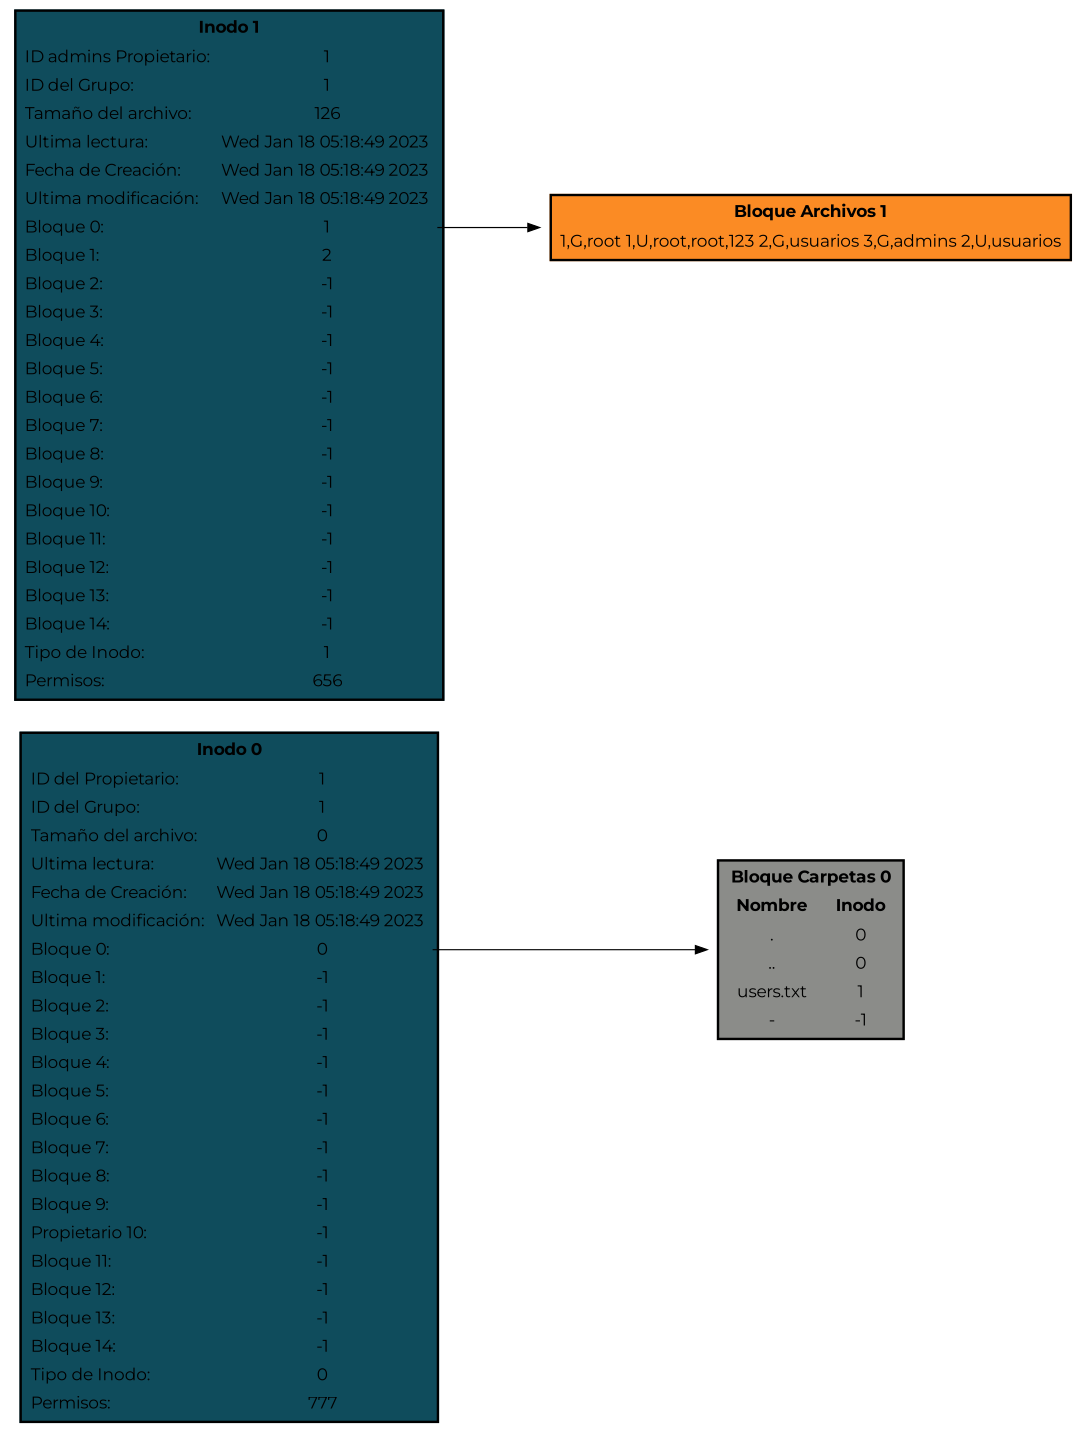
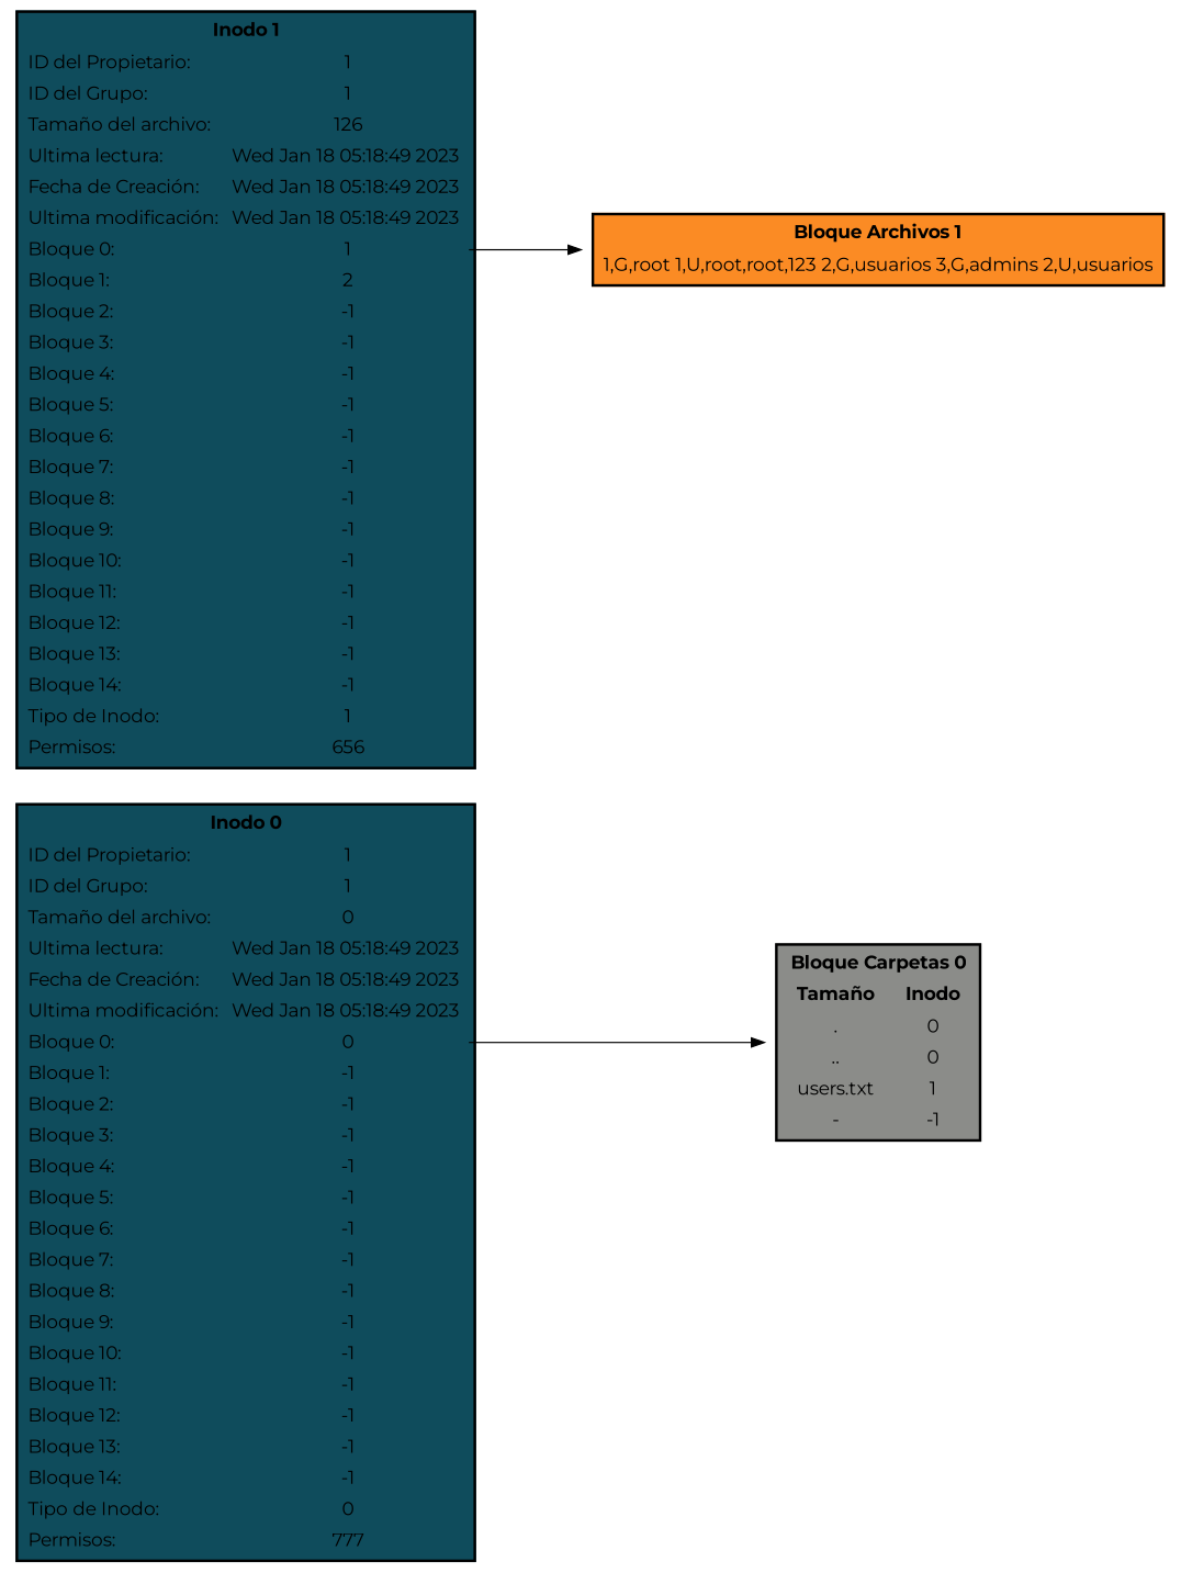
  digraph {
    fontname=Montserrat
    rankdir=LR
    node [fontname=Montserrat shape=plaintext]
    edge [fontname=Montserrat minlen=2 tailport=P0]
-   n1 [label=<<TABLE BORDER='2' CELLBORDER='0' CELLSPACING='5' BGCOLOR='#0f4c5c'> <TR><TD colspan ='2' ><b>Inodo 0</b></TD></TR> <TR><TD Align='left'>ID del Propietario:</TD><TD>1</TD></TR><TR><TD Align='left'>ID del Grupo:</TD><TD>1</TD></TR><TR><TD Align='left'>Tamaño del archivo:</TD><TD>0</TD></TR><TR><TD Align='left'>Ultima lectura:</TD><TD>Wed Jan 18 05:18:49 2023 </TD></TR><TR><TD Align='left'>Fecha de Creación:</TD><TD>Wed Jan 18 05:18:49 2023 </TD></TR><TR><TD Align='left'>Ultima modificación:</TD><TD>Wed Jan 18 05:18:49 2023 </TD></TR><TR><TD Align='left'>Bloque 0:</TD><TD PORT='P0'>0</TD></TR><TR><TD Align='left'>Bloque 1:</TD><TD PORT='P1'>-1</TD></TR><TR><TD Align='left'>Bloque 2:</TD><TD PORT='P2'>-1</TD></TR><TR><TD Align='left'>Bloque 3:</TD><TD PORT='P3'>-1</TD></TR><TR><TD Align='left'>Bloque 4:</TD><TD PORT='P4'>-1</TD></TR><TR><TD Align='left'>Bloque 5:</TD><TD PORT='P5'>-1</TD></TR><TR><TD Align='left'>Bloque 6:</TD><TD PORT='P6'>-1</TD></TR><TR><TD Align='left'>Bloque 7:</TD><TD PORT='P7'>-1</TD></TR><TR><TD Align='left'>Bloque 8:</TD><TD PORT='P8'>-1</TD></TR><TR><TD Align='left'>Bloque 9:</TD><TD PORT='P9'>-1</TD></TR><TR><TD Align='left'>Propietario 10:</TD><TD PORT='P10'>-1</TD></TR><TR><TD Align='left'>Bloque 11:</TD><TD PORT='P11'>-1</TD></TR><TR><TD Align='left'>Bloque 12:</TD><TD PORT='P12'>-1</TD></TR><TR><TD Align='left'>Bloque 13:</TD><TD PORT='P13'>-1</TD></TR><TR><TD Align='left'>Bloque 14:</TD><TD PORT='P14'>-1</TD></TR><TR><TD Align='left'>Tipo de Inodo:</TD><TD>0</TD></TR><TR><TD Align='left'>Permisos:</TD><TD>777</TD></TR></TABLE>>]
-   n2 [label=<<TABLE BORDER='2' CELLBORDER='0' CELLSPACING='5' BGCOLOR='#8b8c89'> <TR><TD colspan ='2' ><b>Bloque Carpetas 0</b></TD></TR> <TR><TD><b>Nombre</b></TD><TD><b>Inodo</b></TD></TR><TR><TD>.</TD><TD PORT='P0'>0</TD></TR><TR><TD>..</TD><TD PORT='P1'>0</TD></TR><TR><TD>users.txt</TD><TD PORT='P2'>1</TD></TR><TR><TD>-</TD><TD PORT='P3'>-1</TD></TR></TABLE>>]
-   n3 [label=<<TABLE BORDER='2' CELLBORDER='0' CELLSPACING='5' BGCOLOR='#0f4c5c'> <TR><TD colspan ='2' ><b>Inodo 1</b></TD></TR> <TR><TD Align='left'>ID admins Propietario:</TD><TD>1</TD></TR><TR><TD Align='left'>ID del Grupo:</TD><TD>1</TD></TR><TR><TD Align='left'>Tamaño del archivo:</TD><TD>126</TD></TR><TR><TD Align='left'>Ultima lectura:</TD><TD>Wed Jan 18 05:18:49 2023 </TD></TR><TR><TD Align='left'>Fecha de Creación:</TD><TD>Wed Jan 18 05:18:49 2023 </TD></TR><TR><TD Align='left'>Ultima modificación:</TD><TD>Wed Jan 18 05:18:49 2023 </TD></TR><TR><TD Align='left'>Bloque 0:</TD><TD PORT='P0'>1</TD></TR><TR><TD Align='left'>Bloque 1:</TD><TD PORT='P1'>2</TD></TR><TR><TD Align='left'>Bloque 2:</TD><TD PORT='P2'>-1</TD></TR><TR><TD Align='left'>Bloque 3:</TD><TD PORT='P3'>-1</TD></TR><TR><TD Align='left'>Bloque 4:</TD><TD PORT='P4'>-1</TD></TR><TR><TD Align='left'>Bloque 5:</TD><TD PORT='P5'>-1</TD></TR><TR><TD Align='left'>Bloque 6:</TD><TD PORT='P6'>-1</TD></TR><TR><TD Align='left'>Bloque 7:</TD><TD PORT='P7'>-1</TD></TR><TR><TD Align='left'>Bloque 8:</TD><TD PORT='P8'>-1</TD></TR><TR><TD Align='left'>Bloque 9:</TD><TD PORT='P9'>-1</TD></TR><TR><TD Align='left'>Bloque 10:</TD><TD PORT='P10'>-1</TD></TR><TR><TD Align='left'>Bloque 11:</TD><TD PORT='P11'>-1</TD></TR><TR><TD Align='left'>Bloque 12:</TD><TD PORT='P12'>-1</TD></TR><TR><TD Align='left'>Bloque 13:</TD><TD PORT='P13'>-1</TD></TR><TR><TD Align='left'>Bloque 14:</TD><TD PORT='P14'>-1</TD></TR><TR><TD Align='left'>Tipo de Inodo:</TD><TD>1</TD></TR><TR><TD Align='left'>Permisos:</TD><TD>656</TD></TR></TABLE>>]
+   n1 [label=<<TABLE BORDER='2' CELLBORDER='0' CELLSPACING='5' BGCOLOR='#0f4c5c'> <TR><TD colspan ='2' ><b>Inodo 0</b></TD></TR> <TR><TD Align='left'>ID del Propietario:</TD><TD>1</TD></TR><TR><TD Align='left'>ID del Grupo:</TD><TD>1</TD></TR><TR><TD Align='left'>Tamaño del archivo:</TD><TD>0</TD></TR><TR><TD Align='left'>Ultima lectura:</TD><TD>Wed Jan 18 05:18:49 2023 </TD></TR><TR><TD Align='left'>Fecha de Creación:</TD><TD>Wed Jan 18 05:18:49 2023 </TD></TR><TR><TD Align='left'>Ultima modificación:</TD><TD>Wed Jan 18 05:18:49 2023 </TD></TR><TR><TD Align='left'>Bloque 0:</TD><TD PORT='P0'>0</TD></TR><TR><TD Align='left'>Bloque 1:</TD><TD PORT='P1'>-1</TD></TR><TR><TD Align='left'>Bloque 2:</TD><TD PORT='P2'>-1</TD></TR><TR><TD Align='left'>Bloque 3:</TD><TD PORT='P3'>-1</TD></TR><TR><TD Align='left'>Bloque 4:</TD><TD PORT='P4'>-1</TD></TR><TR><TD Align='left'>Bloque 5:</TD><TD PORT='P5'>-1</TD></TR><TR><TD Align='left'>Bloque 6:</TD><TD PORT='P6'>-1</TD></TR><TR><TD Align='left'>Bloque 7:</TD><TD PORT='P7'>-1</TD></TR><TR><TD Align='left'>Bloque 8:</TD><TD PORT='P8'>-1</TD></TR><TR><TD Align='left'>Bloque 9:</TD><TD PORT='P9'>-1</TD></TR><TR><TD Align='left'>Bloque 10:</TD><TD PORT='P10'>-1</TD></TR><TR><TD Align='left'>Bloque 11:</TD><TD PORT='P11'>-1</TD></TR><TR><TD Align='left'>Bloque 12:</TD><TD PORT='P12'>-1</TD></TR><TR><TD Align='left'>Bloque 13:</TD><TD PORT='P13'>-1</TD></TR><TR><TD Align='left'>Bloque 14:</TD><TD PORT='P14'>-1</TD></TR><TR><TD Align='left'>Tipo de Inodo:</TD><TD>0</TD></TR><TR><TD Align='left'>Permisos:</TD><TD>777</TD></TR></TABLE>>]
+   n2 [label=<<TABLE BORDER='2' CELLBORDER='0' CELLSPACING='5' BGCOLOR='#8b8c89'> <TR><TD colspan ='2' ><b>Bloque Carpetas 0</b></TD></TR> <TR><TD><b>Tamaño</b></TD><TD><b>Inodo</b></TD></TR><TR><TD>.</TD><TD PORT='P0'>0</TD></TR><TR><TD>..</TD><TD PORT='P1'>0</TD></TR><TR><TD>users.txt</TD><TD PORT='P2'>1</TD></TR><TR><TD>-</TD><TD PORT='P3'>-1</TD></TR></TABLE>>]
+   n3 [label=<<TABLE BORDER='2' CELLBORDER='0' CELLSPACING='5' BGCOLOR='#0f4c5c'> <TR><TD colspan ='2' ><b>Inodo 1</b></TD></TR> <TR><TD Align='left'>ID del Propietario:</TD><TD>1</TD></TR><TR><TD Align='left'>ID del Grupo:</TD><TD>1</TD></TR><TR><TD Align='left'>Tamaño del archivo:</TD><TD>126</TD></TR><TR><TD Align='left'>Ultima lectura:</TD><TD>Wed Jan 18 05:18:49 2023 </TD></TR><TR><TD Align='left'>Fecha de Creación:</TD><TD>Wed Jan 18 05:18:49 2023 </TD></TR><TR><TD Align='left'>Ultima modificación:</TD><TD>Wed Jan 18 05:18:49 2023 </TD></TR><TR><TD Align='left'>Bloque 0:</TD><TD PORT='P0'>1</TD></TR><TR><TD Align='left'>Bloque 1:</TD><TD PORT='P1'>2</TD></TR><TR><TD Align='left'>Bloque 2:</TD><TD PORT='P2'>-1</TD></TR><TR><TD Align='left'>Bloque 3:</TD><TD PORT='P3'>-1</TD></TR><TR><TD Align='left'>Bloque 4:</TD><TD PORT='P4'>-1</TD></TR><TR><TD Align='left'>Bloque 5:</TD><TD PORT='P5'>-1</TD></TR><TR><TD Align='left'>Bloque 6:</TD><TD PORT='P6'>-1</TD></TR><TR><TD Align='left'>Bloque 7:</TD><TD PORT='P7'>-1</TD></TR><TR><TD Align='left'>Bloque 8:</TD><TD PORT='P8'>-1</TD></TR><TR><TD Align='left'>Bloque 9:</TD><TD PORT='P9'>-1</TD></TR><TR><TD Align='left'>Bloque 10:</TD><TD PORT='P10'>-1</TD></TR><TR><TD Align='left'>Bloque 11:</TD><TD PORT='P11'>-1</TD></TR><TR><TD Align='left'>Bloque 12:</TD><TD PORT='P12'>-1</TD></TR><TR><TD Align='left'>Bloque 13:</TD><TD PORT='P13'>-1</TD></TR><TR><TD Align='left'>Bloque 14:</TD><TD PORT='P14'>-1</TD></TR><TR><TD Align='left'>Tipo de Inodo:</TD><TD>1</TD></TR><TR><TD Align='left'>Permisos:</TD><TD>656</TD></TR></TABLE>>]
    n4 [label=<<TABLE BORDER='2' CELLBORDER='0' CELLSPACING='5' BGCOLOR='#fb8b24'> <TR><TD><b>Bloque Archivos 1</b></TD></TR> <TR><TD>1,G,root 1,U,root,root,123 2,G,usuarios 3,G,admins 2,U,usuarios</TD></TR></TABLE>>]
    n1 -> n2
    n3 -> n4
  }
